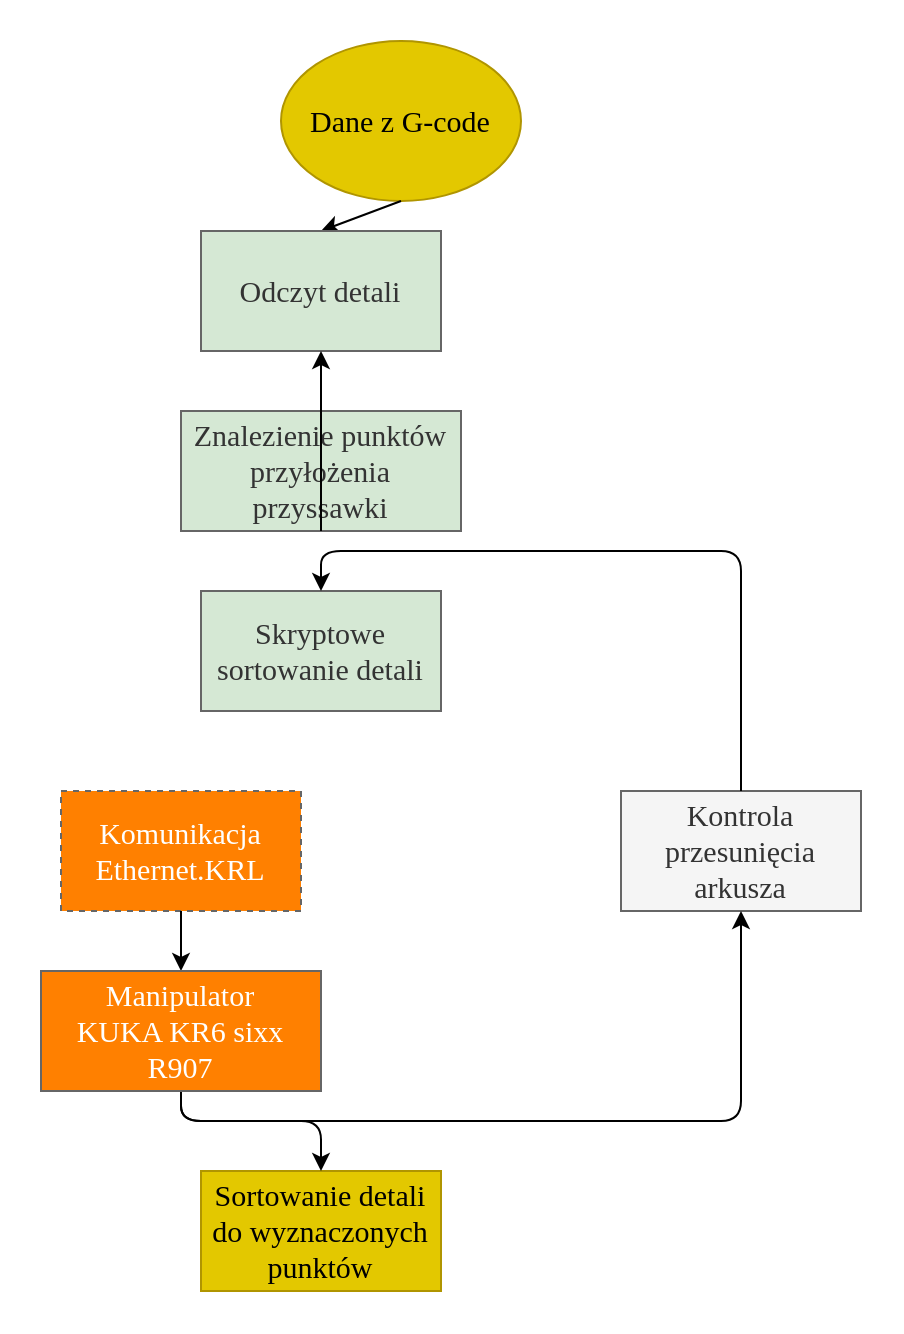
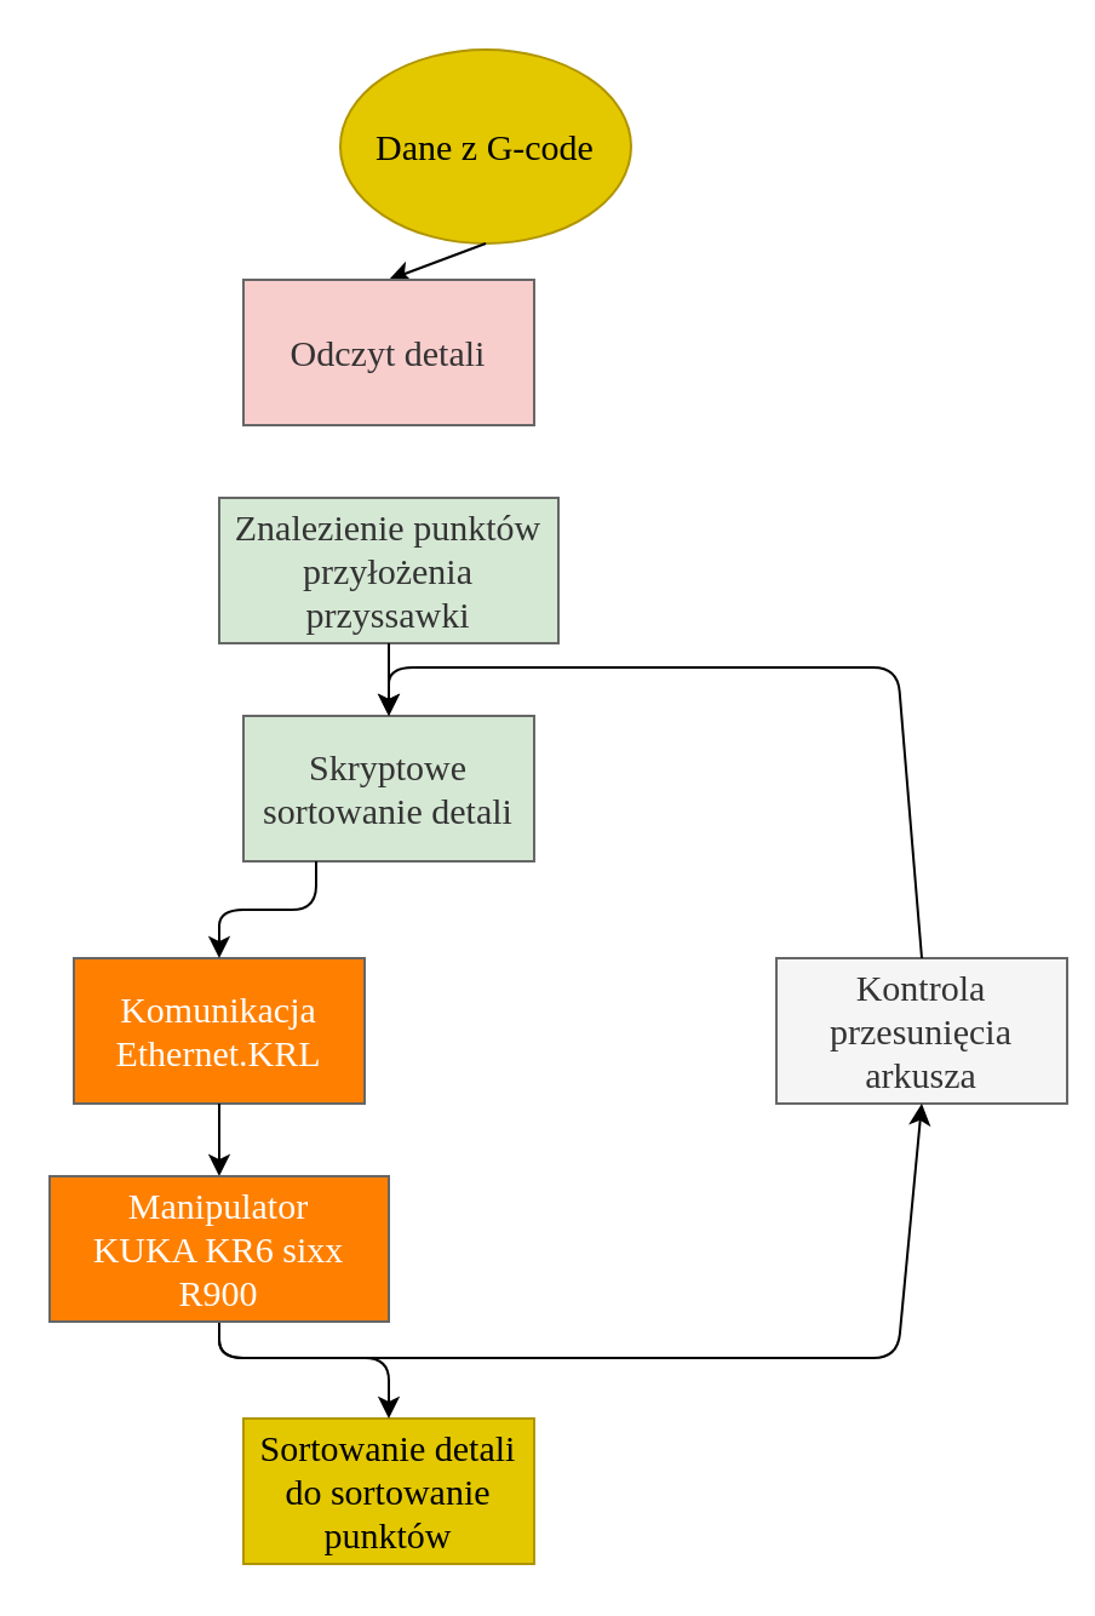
  <mxCell id="0" />
  <mxCell id="1" parent="0" />
  <mxCell id="2" value="Dane z G-code" style="ellipse;whiteSpace=wrap;html=1;fillColor=#e3c800;fontColor=#000000;strokeColor=#B09500;fontFamily=Garamond;fontSize=15;" parent="1" vertex="1"><mxGeometry x="140" y="20" width="120" height="80" as="geometry" /></mxCell>
  <mxCell id="3" value="" style="edgeStyle=none;html=1;fontFamily=Garamond;fontSize=15;strokeColor=#000000;exitX=0.5;exitY=1;exitDx=0;exitDy=0;entryX=0.5;entryY=0;entryDx=0;entryDy=0;" parent="1" source="2" edge="1"><mxGeometry relative="1" as="geometry"><mxPoint x="240" y="85" as="sourcePoint" /><mxPoint x="160" y="115" as="targetPoint" /></mxGeometry></mxCell>
- <mxCell id="4" value="Odczyt detali" style="rounded=0;whiteSpace=wrap;html=1;fillColor=#d5e8d4;fontColor=#333333;strokeColor=#666666;fontFamily=Garamond;fontSize=15;" parent="1" vertex="1"><mxGeometry x="100" y="115" width="120" height="60" as="geometry" /></mxCell>
+ <mxCell id="4" value="Odczyt detali" style="rounded=0;whiteSpace=wrap;html=1;fillColor=#f8cecc;fontColor=#333333;strokeColor=#666666;fontFamily=Garamond;fontSize=15;" parent="1" vertex="1"><mxGeometry x="100" y="115" width="120" height="60" as="geometry" /></mxCell>
  <mxCell id="5" value="Znalezienie punktów przyłożenia przyssawki" style="rounded=0;whiteSpace=wrap;html=1;fillColor=#d5e8d4;fontColor=#333333;strokeColor=#666666;fontFamily=Garamond;fontSize=15;" parent="1" vertex="1"><mxGeometry x="90" y="205" width="140" height="60" as="geometry" /></mxCell>
  <mxCell id="6" value="Skryptowe sortowanie detali" style="rounded=0;whiteSpace=wrap;html=1;fillColor=#d5e8d4;fontColor=#333333;strokeColor=#666666;fontFamily=Garamond;fontSize=15;" parent="1" vertex="1"><mxGeometry x="100" y="295" width="120" height="60" as="geometry" /></mxCell>
- <mxCell id="7" value="" style="edgeStyle=none;html=1;fontFamily=Garamond;fontSize=15;strokeColor=#000000;exitX=0.5;exitY=1;exitDx=0;exitDy=0;" parent="1" source="5" target="4" edge="1"><mxGeometry relative="1" as="geometry"><mxPoint x="180" y="105" as="sourcePoint" /><mxPoint x="180" y="135" as="targetPoint" /></mxGeometry></mxCell>
- <mxCell id="8" value="Komunikacja Ethernet.KRL" style="rounded=0;whiteSpace=wrap;html=1;fillColor=#FF8000;fontColor=#FFFFFF;strokeColor=#666666;fontFamily=Garamond;fontSize=15;labelBackgroundColor=none;labelBorderColor=none;dashed=1;" parent="1" vertex="1"><mxGeometry x="30" y="395" width="120" height="60" as="geometry" /></mxCell>
+ <mxCell id="7" value="" style="edgeStyle=none;html=1;fontFamily=Garamond;fontSize=15;strokeColor=#000000;exitX=0.5;exitY=1;exitDx=0;exitDy=0;entryX=0.5;entryY=0;entryDx=0;entryDy=0;" parent="1" source="5" target="6" edge="1"><mxGeometry relative="1" as="geometry"><mxPoint x="180" y="105" as="sourcePoint" /><mxPoint x="180" y="135" as="targetPoint" /></mxGeometry></mxCell>
+ <mxCell id="8" value="Komunikacja Ethernet.KRL" style="rounded=0;whiteSpace=wrap;html=1;fillColor=#FF8000;fontColor=#FFFFFF;strokeColor=#666666;fontFamily=Garamond;fontSize=15;labelBackgroundColor=none;labelBorderColor=none;" parent="1" vertex="1"><mxGeometry x="30" y="395" width="120" height="60" as="geometry" /></mxCell>
+ <mxCell id="9" value="" style="edgeStyle=none;html=1;fontFamily=Garamond;fontSize=15;strokeColor=#000000;exitX=0.25;exitY=1;exitDx=0;exitDy=0;entryX=0.5;entryY=0;entryDx=0;entryDy=0;" parent="1" source="6" target="8" edge="1"><mxGeometry relative="1" as="geometry"><mxPoint x="170" y="275" as="sourcePoint" /><mxPoint x="170" y="305" as="targetPoint" /><Array as="points"><mxPoint x="130" y="375" /><mxPoint x="90" y="375" /></Array></mxGeometry></mxCell>
  <mxCell id="10" value="" style="edgeStyle=none;html=1;fontFamily=Garamond;fontSize=15;strokeColor=#000000;exitX=0.5;exitY=1;exitDx=0;exitDy=0;entryX=0.5;entryY=0;entryDx=0;entryDy=0;" parent="1" source="8" edge="1"><mxGeometry relative="1" as="geometry"><mxPoint x="170" y="95" as="sourcePoint" /><mxPoint x="90" y="485" as="targetPoint" /></mxGeometry></mxCell>
- <mxCell id="11" value="Sortowanie detali do wyznaczonych punktów" style="rounded=0;whiteSpace=wrap;html=1;fillColor=#e3c800;strokeColor=#B09500;fontFamily=Garamond;fontSize=15;fontColor=#000000;" parent="1" vertex="1"><mxGeometry x="100" y="585" width="120" height="60" as="geometry" /></mxCell>
+ <mxCell id="11" value="Sortowanie detali do sortowanie punktów" style="rounded=0;whiteSpace=wrap;html=1;fillColor=#e3c800;strokeColor=#B09500;fontFamily=Garamond;fontSize=15;fontColor=#000000;" parent="1" vertex="1"><mxGeometry x="100" y="585" width="120" height="60" as="geometry" /></mxCell>
  <mxCell id="12" value="" style="edgeStyle=none;html=1;fontFamily=Garamond;fontSize=15;strokeColor=#000000;exitX=0.5;exitY=1;exitDx=0;exitDy=0;" parent="1" target="11" edge="1"><mxGeometry relative="1" as="geometry"><mxPoint x="90" y="545" as="sourcePoint" /><mxPoint x="100" y="495" as="targetPoint" /><Array as="points"><mxPoint x="90" y="560" /><mxPoint x="160" y="560" /></Array></mxGeometry></mxCell>
- <mxCell id="13" value="Kontrola przesunięcia arkusza" style="rounded=0;whiteSpace=wrap;html=1;fillColor=#f5f5f5;strokeColor=#666666;fontFamily=Garamond;fontSize=15;fontColor=#333333;" parent="1" vertex="1"><mxGeometry x="310" y="395" width="120" height="60" as="geometry" /></mxCell>
+ <mxCell id="13" value="Kontrola przesunięcia arkusza" style="rounded=0;whiteSpace=wrap;html=1;fillColor=#f5f5f5;strokeColor=#666666;fontFamily=Garamond;fontSize=15;fontColor=#333333;" parent="1" vertex="1"><mxGeometry x="320" y="395" width="120" height="60" as="geometry" /></mxCell>
  <mxCell id="14" value="" style="edgeStyle=none;html=1;fontFamily=Garamond;fontSize=15;strokeColor=#000000;exitX=0.5;exitY=0;exitDx=0;exitDy=0;" parent="1" source="13" edge="1"><mxGeometry relative="1" as="geometry"><mxPoint x="170" y="185" as="sourcePoint" /><mxPoint x="160" y="295" as="targetPoint" /><Array as="points"><mxPoint x="370" y="275" /><mxPoint x="160" y="275" /></Array></mxGeometry></mxCell>
  <mxCell id="15" value="" style="edgeStyle=none;html=1;fontFamily=Garamond;fontSize=15;strokeColor=#000000;entryX=0.5;entryY=1;entryDx=0;entryDy=0;" edge="1" parent="1" target="13"><mxGeometry relative="1" as="geometry"><mxPoint x="90" y="545" as="sourcePoint" /><mxPoint x="360" y="525" as="targetPoint" /><Array as="points"><mxPoint x="90" y="560" /><mxPoint x="370" y="560" /></Array></mxGeometry></mxCell>
- <mxCell id="16" value="Manipulator&lt;br&gt;KUKA KR6 sixx R907" style="rounded=0;whiteSpace=wrap;html=1;fillColor=#FF8000;fontColor=#FFFFFF;strokeColor=#666666;fontFamily=Garamond;fontSize=15;labelBackgroundColor=none;labelBorderColor=none;" vertex="1" parent="1"><mxGeometry x="20" y="485" width="140" height="60" as="geometry" /></mxCell>
+ <mxCell id="16" value="Manipulator&lt;br&gt;KUKA KR6 sixx R900" style="rounded=0;whiteSpace=wrap;html=1;fillColor=#FF8000;fontColor=#FFFFFF;strokeColor=#666666;fontFamily=Garamond;fontSize=15;labelBackgroundColor=none;labelBorderColor=none;" vertex="1" parent="1"><mxGeometry x="20" y="485" width="140" height="60" as="geometry" /></mxCell>
